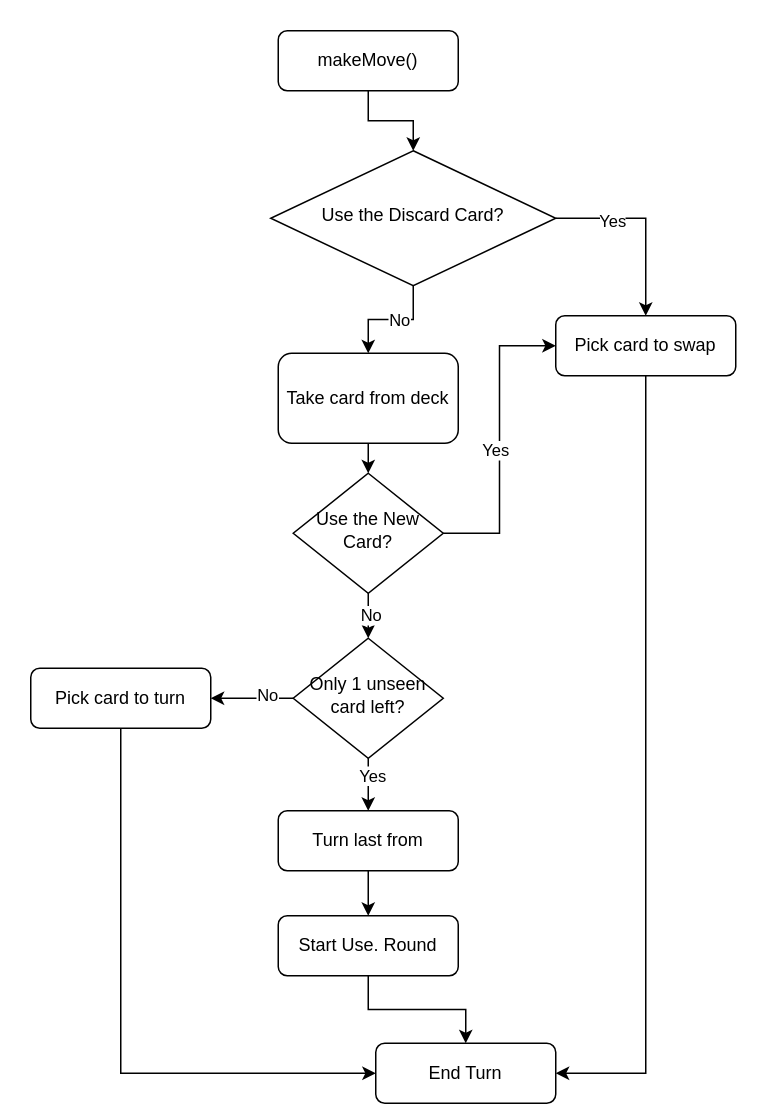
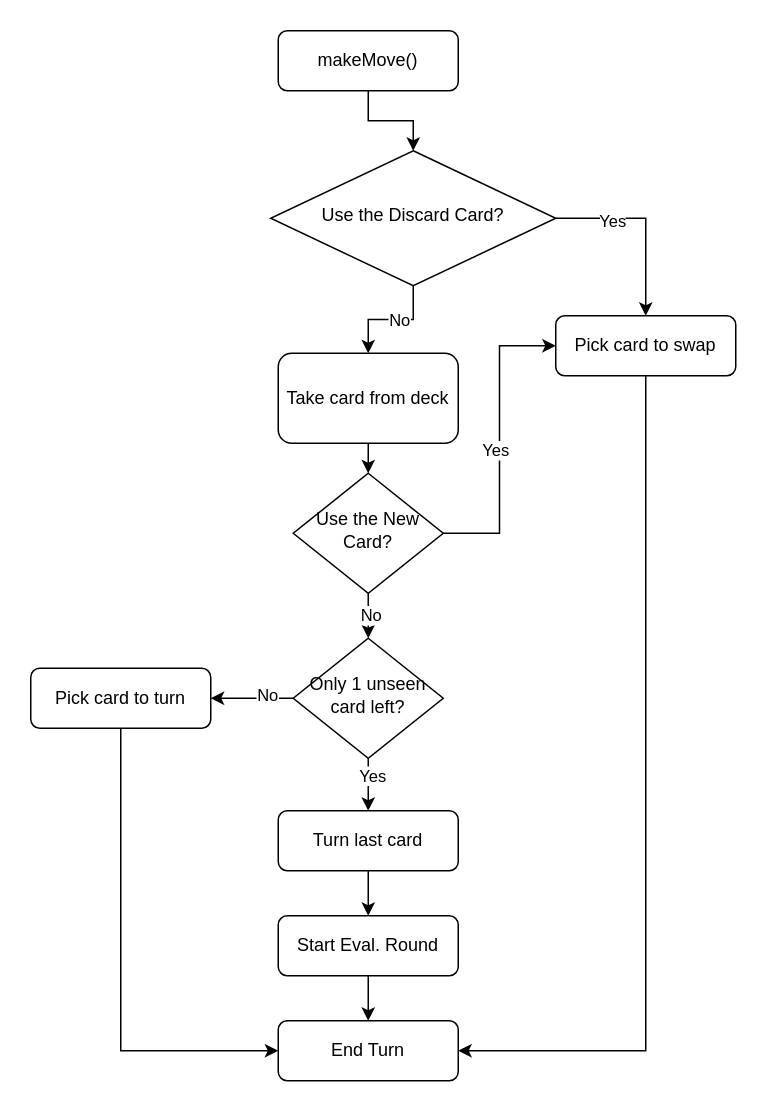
  <mxCell id="0" />
  <mxCell id="1" parent="0" />
  <mxCell id="2" style="edgeStyle=orthogonalEdgeStyle;rounded=0;orthogonalLoop=1;jettySize=auto;html=1;exitX=0.5;exitY=1;exitDx=0;exitDy=0;entryX=0.5;entryY=0;entryDx=0;entryDy=0;" edge="1" parent="1" source="3" target="8"><mxGeometry relative="1" as="geometry" /></mxCell>
  <mxCell id="3" value="makeMove()" style="rounded=1;whiteSpace=wrap;html=1;fontSize=12;glass=0;strokeWidth=1;shadow=0;" parent="1" vertex="1"><mxGeometry x="185" y="20" width="120" height="40" as="geometry" /></mxCell>
  <mxCell id="4" style="edgeStyle=orthogonalEdgeStyle;rounded=0;orthogonalLoop=1;jettySize=auto;html=1;exitX=1;exitY=0.5;exitDx=0;exitDy=0;entryX=0.5;entryY=0;entryDx=0;entryDy=0;" edge="1" parent="1" source="8" target="10"><mxGeometry relative="1" as="geometry" /></mxCell>
  <mxCell id="5" value="Yes" style="edgeLabel;html=1;align=center;verticalAlign=middle;resizable=0;points=[];" vertex="1" connectable="0" parent="4"><mxGeometry x="-0.407" y="-1" relative="1" as="geometry"><mxPoint as="offset" /></mxGeometry></mxCell>
  <mxCell id="6" style="edgeStyle=orthogonalEdgeStyle;rounded=0;orthogonalLoop=1;jettySize=auto;html=1;exitX=0.5;exitY=1;exitDx=0;exitDy=0;entryX=0.5;entryY=0;entryDx=0;entryDy=0;" edge="1" parent="1" source="8" target="18"><mxGeometry relative="1" as="geometry" /></mxCell>
  <mxCell id="7" value="No" style="edgeLabel;html=1;align=center;verticalAlign=middle;resizable=0;points=[];" vertex="1" connectable="0" parent="6"><mxGeometry x="-0.156" relative="1" as="geometry"><mxPoint as="offset" /></mxGeometry></mxCell>
  <mxCell id="8" value="Use the Discard Card?" style="rhombus;whiteSpace=wrap;html=1;shadow=0;fontFamily=Helvetica;fontSize=12;align=center;strokeWidth=1;spacing=6;spacingTop=-4;" parent="1" vertex="1"><mxGeometry x="180" y="100" width="190" height="90" as="geometry" /></mxCell>
  <mxCell id="9" style="edgeStyle=orthogonalEdgeStyle;rounded=0;orthogonalLoop=1;jettySize=auto;html=1;exitX=0.5;exitY=1;exitDx=0;exitDy=0;entryX=1;entryY=0.5;entryDx=0;entryDy=0;" edge="1" parent="1" source="10" target="16"><mxGeometry relative="1" as="geometry" /></mxCell>
  <mxCell id="10" value="Pick card to swap" style="rounded=1;whiteSpace=wrap;html=1;fontSize=12;glass=0;strokeWidth=1;shadow=0;" parent="1" vertex="1"><mxGeometry x="370" y="210" width="120" height="40" as="geometry" /></mxCell>
  <mxCell id="11" style="edgeStyle=orthogonalEdgeStyle;rounded=0;orthogonalLoop=1;jettySize=auto;html=1;exitX=0.5;exitY=1;exitDx=0;exitDy=0;entryX=0.5;entryY=0;entryDx=0;entryDy=0;" edge="1" parent="1" source="15" target="23"><mxGeometry relative="1" as="geometry" /></mxCell>
  <mxCell id="12" value="No" style="edgeLabel;html=1;align=center;verticalAlign=middle;resizable=0;points=[];" vertex="1" connectable="0" parent="11"><mxGeometry x="-0.091" y="1" relative="1" as="geometry"><mxPoint as="offset" /></mxGeometry></mxCell>
  <mxCell id="13" style="edgeStyle=orthogonalEdgeStyle;rounded=0;orthogonalLoop=1;jettySize=auto;html=1;exitX=1;exitY=0.5;exitDx=0;exitDy=0;entryX=0;entryY=0.5;entryDx=0;entryDy=0;" edge="1" parent="1" source="15" target="10"><mxGeometry relative="1" as="geometry" /></mxCell>
  <mxCell id="14" value="Yes" style="edgeLabel;html=1;align=center;verticalAlign=middle;resizable=0;points=[];" vertex="1" connectable="0" parent="13"><mxGeometry x="-0.057" y="4" relative="1" as="geometry"><mxPoint x="1" y="1" as="offset" /></mxGeometry></mxCell>
  <mxCell id="15" value="Use the New Card?" style="rhombus;whiteSpace=wrap;html=1;shadow=0;fontFamily=Helvetica;fontSize=12;align=center;strokeWidth=1;spacing=6;spacingTop=-4;" parent="1" vertex="1"><mxGeometry x="195" y="315" width="100" height="80" as="geometry" /></mxCell>
- <mxCell id="16" value="End Turn" style="rounded=1;whiteSpace=wrap;html=1;fontSize=12;glass=0;strokeWidth=1;shadow=0;" parent="1" vertex="1"><mxGeometry x="250" y="695" width="120" height="40" as="geometry" /></mxCell>
+ <mxCell id="16" value="End Turn" style="rounded=1;whiteSpace=wrap;html=1;fontSize=12;glass=0;strokeWidth=1;shadow=0;" parent="1" vertex="1"><mxGeometry x="185" y="680" width="120" height="40" as="geometry" /></mxCell>
  <mxCell id="17" style="edgeStyle=orthogonalEdgeStyle;rounded=0;orthogonalLoop=1;jettySize=auto;html=1;exitX=0.5;exitY=1;exitDx=0;exitDy=0;entryX=0.5;entryY=0;entryDx=0;entryDy=0;" edge="1" parent="1" source="18" target="15"><mxGeometry relative="1" as="geometry" /></mxCell>
  <mxCell id="18" value="Take card from deck" style="rounded=1;whiteSpace=wrap;html=1;fontSize=12;glass=0;strokeWidth=1;shadow=0;" vertex="1" parent="1"><mxGeometry x="185" y="235" width="120" height="60" as="geometry" /></mxCell>
  <mxCell id="19" style="edgeStyle=orthogonalEdgeStyle;rounded=0;orthogonalLoop=1;jettySize=auto;html=1;exitX=0;exitY=0.5;exitDx=0;exitDy=0;" edge="1" parent="1" source="23" target="25"><mxGeometry relative="1" as="geometry" /></mxCell>
  <mxCell id="20" value="No" style="edgeLabel;html=1;align=center;verticalAlign=middle;resizable=0;points=[];" vertex="1" connectable="0" parent="19"><mxGeometry x="-0.347" y="-3" relative="1" as="geometry"><mxPoint as="offset" /></mxGeometry></mxCell>
  <mxCell id="21" style="edgeStyle=orthogonalEdgeStyle;rounded=0;orthogonalLoop=1;jettySize=auto;html=1;exitX=0.5;exitY=1;exitDx=0;exitDy=0;entryX=0.5;entryY=0;entryDx=0;entryDy=0;" edge="1" parent="1" source="23" target="27"><mxGeometry relative="1" as="geometry" /></mxCell>
  <mxCell id="22" value="Yes" style="edgeLabel;html=1;align=center;verticalAlign=middle;resizable=0;points=[];" vertex="1" connectable="0" parent="21"><mxGeometry x="-0.345" y="2" relative="1" as="geometry"><mxPoint as="offset" /></mxGeometry></mxCell>
  <mxCell id="23" value="Only 1 unseen card left?" style="rhombus;whiteSpace=wrap;html=1;shadow=0;fontFamily=Helvetica;fontSize=12;align=center;strokeWidth=1;spacing=6;spacingTop=-4;" vertex="1" parent="1"><mxGeometry x="195" y="425" width="100" height="80" as="geometry" /></mxCell>
  <mxCell id="24" style="edgeStyle=orthogonalEdgeStyle;rounded=0;orthogonalLoop=1;jettySize=auto;html=1;exitX=0.5;exitY=1;exitDx=0;exitDy=0;entryX=0;entryY=0.5;entryDx=0;entryDy=0;" edge="1" parent="1" source="25" target="16"><mxGeometry relative="1" as="geometry" /></mxCell>
  <mxCell id="25" value="Pick card to turn" style="rounded=1;whiteSpace=wrap;html=1;fontSize=12;glass=0;strokeWidth=1;shadow=0;" vertex="1" parent="1"><mxGeometry x="20" y="445" width="120" height="40" as="geometry" /></mxCell>
  <mxCell id="26" style="edgeStyle=orthogonalEdgeStyle;rounded=0;orthogonalLoop=1;jettySize=auto;html=1;exitX=0.5;exitY=1;exitDx=0;exitDy=0;entryX=0.5;entryY=0;entryDx=0;entryDy=0;" edge="1" parent="1" source="27" target="29"><mxGeometry relative="1" as="geometry" /></mxCell>
- <mxCell id="27" value="Turn last from" style="rounded=1;whiteSpace=wrap;html=1;fontSize=12;glass=0;strokeWidth=1;shadow=0;" vertex="1" parent="1"><mxGeometry x="185" y="540" width="120" height="40" as="geometry" /></mxCell>
+ <mxCell id="27" value="Turn last card" style="rounded=1;whiteSpace=wrap;html=1;fontSize=12;glass=0;strokeWidth=1;shadow=0;" vertex="1" parent="1"><mxGeometry x="185" y="540" width="120" height="40" as="geometry" /></mxCell>
  <mxCell id="28" style="edgeStyle=orthogonalEdgeStyle;rounded=0;orthogonalLoop=1;jettySize=auto;html=1;exitX=0.5;exitY=1;exitDx=0;exitDy=0;entryX=0.5;entryY=0;entryDx=0;entryDy=0;" edge="1" parent="1" source="29" target="16"><mxGeometry relative="1" as="geometry" /></mxCell>
- <mxCell id="29" value="Start Use. Round" style="rounded=1;whiteSpace=wrap;html=1;fontSize=12;glass=0;strokeWidth=1;shadow=0;" vertex="1" parent="1"><mxGeometry x="185" y="610" width="120" height="40" as="geometry" /></mxCell>
+ <mxCell id="29" value="Start Eval. Round" style="rounded=1;whiteSpace=wrap;html=1;fontSize=12;glass=0;strokeWidth=1;shadow=0;" vertex="1" parent="1"><mxGeometry x="185" y="610" width="120" height="40" as="geometry" /></mxCell>
